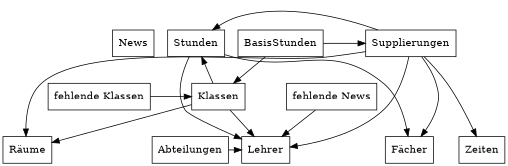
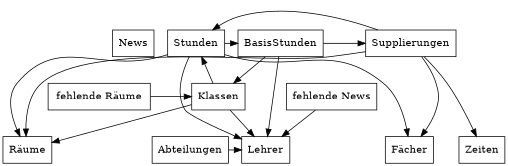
  digraph {
    rankdir=TB
    node [shape=box]
    News
    Abteilungen
    Lehrer
    "Räume"
    Zeiten
    "Fächer"
    Klassen
    n8 [label="fehlende News"]
-   "fehlende Klassen"
+   "fehlende Klassen" [label="fehlende Räume"]
    BasisStunden
    Stunden
    Supplierungen
    subgraph sub_1 {
      rank=same
      News
    }
    subgraph sub_2 {
      rank=same
      Abteilungen
      Lehrer
      "Räume"
      Zeiten
      "Fächer"
    }
    subgraph sub_3 {
      rank=same
      Klassen
      n8
      "fehlende Klassen"
    }
    subgraph sub_4 {
      rank=same
      News
      BasisStunden
      Stunden
      Supplierungen
    }
    Abteilungen -> Lehrer
    Klassen -> Lehrer
    Klassen -> "Räume"
    Klassen -> Stunden
    n8 -> Lehrer
    "fehlende Klassen" -> Klassen
    BasisStunden -> Klassen
    BasisStunden -> Supplierungen
    Stunden -> Lehrer
+   Stunden -> "Räume"
    Stunden -> "Fächer"
-   Supplierungen -> Lehrer
+   Stunden -> BasisStunden
+   BasisStunden -> Lehrer
    Supplierungen -> "Räume"
    Supplierungen -> Zeiten
    Supplierungen -> "Fächer"
    Supplierungen -> Stunden
  }
